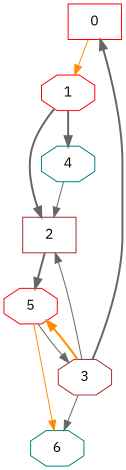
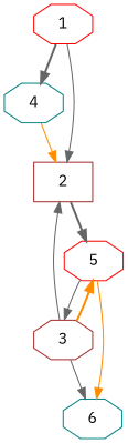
  digraph {
    fontname="IBM Plex Sans"
    node [color=red fontname="IBM Plex Sans" shape=octagon]
    edge [color=gray40 fontname="IBM Plex Sans" style=solid]
-   0 [shape=box]
    1
    4 [color=teal]
    2 [color=brown shape=box]
    5
    3 [color=brown]
    6 [color=teal]
-   0 -> 1 [color=darkorange]
    1 -> 4 [style=bold]
-   1 -> 2 [style=bold]
-   4 -> 2
+   1 -> 2
+   4 -> 2 [color=darkorange]
    2 -> 5 [style=bold]
    5 -> 3
    5 -> 6 [color=darkorange]
-   3 -> 0 [style=bold]
    3 -> 2
    3 -> 5 [color=darkorange style=bold]
    3 -> 6
  }
